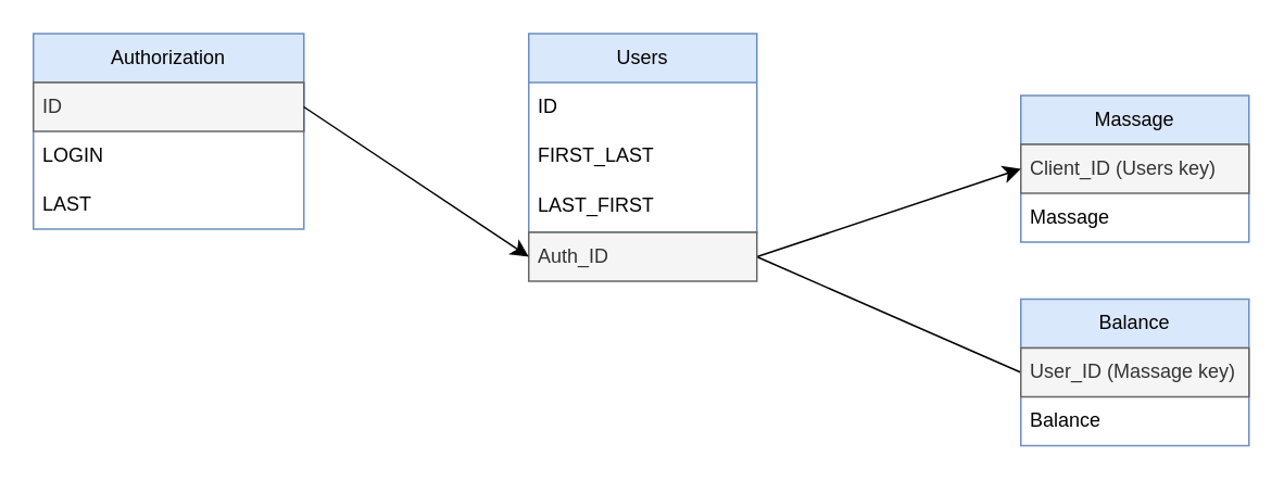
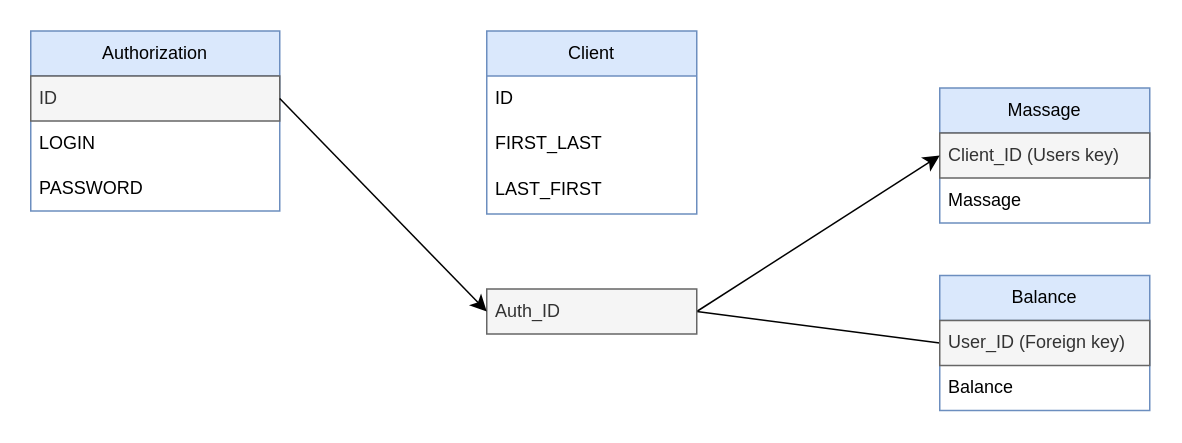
  <mxCell id="0" />
  <mxCell id="1" parent="0" />
  <mxCell id="2" value="Authorization" style="swimlane;fontStyle=0;childLayout=stackLayout;horizontal=1;startSize=30;horizontalStack=0;resizeParent=1;resizeParentMax=0;resizeLast=0;collapsible=1;marginBottom=0;whiteSpace=wrap;html=1;fillColor=#dae8fc;strokeColor=#6c8ebf;" vertex="1" parent="1"><mxGeometry x="20" y="20" width="166" height="120" as="geometry"><mxRectangle x="134" y="209" width="105" height="30" as="alternateBounds" /></mxGeometry></mxCell>
  <mxCell id="3" value="ID" style="text;strokeColor=#666666;fillColor=#f5f5f5;align=left;verticalAlign=middle;spacingLeft=4;spacingRight=4;overflow=hidden;points=[[0,0.5],[1,0.5]];portConstraint=eastwest;rotatable=0;whiteSpace=wrap;html=1;fontColor=#333333;" vertex="1" parent="2"><mxGeometry y="30" width="166" height="30" as="geometry" /></mxCell>
  <mxCell id="4" value="LOGIN" style="text;strokeColor=none;fillColor=none;align=left;verticalAlign=middle;spacingLeft=4;spacingRight=4;overflow=hidden;points=[[0,0.5],[1,0.5]];portConstraint=eastwest;rotatable=0;whiteSpace=wrap;html=1;" vertex="1" parent="2"><mxGeometry y="60" width="166" height="30" as="geometry" /></mxCell>
- <mxCell id="5" value="LAST" style="text;strokeColor=none;fillColor=none;align=left;verticalAlign=middle;spacingLeft=4;spacingRight=4;overflow=hidden;points=[[0,0.5],[1,0.5]];portConstraint=eastwest;rotatable=0;whiteSpace=wrap;html=1;" vertex="1" parent="2"><mxGeometry y="90" width="166" height="30" as="geometry" /></mxCell>
- <mxCell id="6" value="Users" style="swimlane;fontStyle=0;childLayout=stackLayout;horizontal=1;startSize=30;horizontalStack=0;resizeParent=1;resizeParentMax=0;resizeLast=0;collapsible=1;marginBottom=0;whiteSpace=wrap;html=1;fillColor=#dae8fc;strokeColor=#6c8ebf;" vertex="1" parent="1"><mxGeometry x="324" y="20" width="140" height="122" as="geometry" /></mxCell>
+ <mxCell id="5" value="PASSWORD" style="text;strokeColor=none;fillColor=none;align=left;verticalAlign=middle;spacingLeft=4;spacingRight=4;overflow=hidden;points=[[0,0.5],[1,0.5]];portConstraint=eastwest;rotatable=0;whiteSpace=wrap;html=1;" vertex="1" parent="2"><mxGeometry y="90" width="166" height="30" as="geometry" /></mxCell>
+ <mxCell id="6" value="Client" style="swimlane;fontStyle=0;childLayout=stackLayout;horizontal=1;startSize=30;horizontalStack=0;resizeParent=1;resizeParentMax=0;resizeLast=0;collapsible=1;marginBottom=0;whiteSpace=wrap;html=1;fillColor=#dae8fc;strokeColor=#6c8ebf;" vertex="1" parent="1"><mxGeometry x="324" y="20" width="140" height="122" as="geometry" /></mxCell>
  <mxCell id="7" value="ID" style="text;strokeColor=none;fillColor=none;align=left;verticalAlign=middle;spacingLeft=4;spacingRight=4;overflow=hidden;points=[[0,0.5],[1,0.5]];portConstraint=eastwest;rotatable=0;whiteSpace=wrap;html=1;" vertex="1" parent="6"><mxGeometry y="30" width="140" height="30" as="geometry" /></mxCell>
  <mxCell id="8" value="FIRST_LAST" style="text;strokeColor=none;fillColor=none;align=left;verticalAlign=middle;spacingLeft=4;spacingRight=4;overflow=hidden;points=[[0,0.5],[1,0.5]];portConstraint=eastwest;rotatable=0;whiteSpace=wrap;html=1;" vertex="1" parent="6"><mxGeometry y="60" width="140" height="30" as="geometry" /></mxCell>
  <mxCell id="9" value="LAST_FIRST" style="text;strokeColor=none;fillColor=none;align=left;verticalAlign=middle;spacingLeft=4;spacingRight=4;overflow=hidden;points=[[0,0.5],[1,0.5]];portConstraint=eastwest;rotatable=0;whiteSpace=wrap;html=1;" vertex="1" parent="6"><mxGeometry y="90" width="140" height="32" as="geometry" /></mxCell>
  <mxCell id="10" value="Massage" style="swimlane;fontStyle=0;childLayout=stackLayout;horizontal=1;startSize=30;horizontalStack=0;resizeParent=1;resizeParentMax=0;resizeLast=0;collapsible=1;marginBottom=0;whiteSpace=wrap;html=1;fillColor=#dae8fc;strokeColor=#6c8ebf;" vertex="1" parent="1"><mxGeometry x="626" y="58" width="140" height="90" as="geometry" /></mxCell>
  <mxCell id="11" value="Client_ID (Users key)" style="text;strokeColor=#666666;fillColor=#f5f5f5;align=left;verticalAlign=middle;spacingLeft=4;spacingRight=4;overflow=hidden;points=[[0,0.5],[1,0.5]];portConstraint=eastwest;rotatable=0;whiteSpace=wrap;html=1;fontColor=#333333;" vertex="1" parent="10"><mxGeometry y="30" width="140" height="30" as="geometry" /></mxCell>
  <mxCell id="12" value="Massage" style="text;strokeColor=none;fillColor=none;align=left;verticalAlign=middle;spacingLeft=4;spacingRight=4;overflow=hidden;points=[[0,0.5],[1,0.5]];portConstraint=eastwest;rotatable=0;whiteSpace=wrap;html=1;" vertex="1" parent="10"><mxGeometry y="60" width="140" height="30" as="geometry" /></mxCell>
  <mxCell id="13" style="edgeStyle=none;curved=1;rounded=0;orthogonalLoop=1;jettySize=auto;html=1;exitX=1;exitY=0.5;exitDx=0;exitDy=0;entryX=0;entryY=0.5;entryDx=0;entryDy=0;fontSize=12;startSize=8;endSize=8;" edge="1" parent="1" source="15" target="10"><mxGeometry relative="1" as="geometry" /></mxCell>
  <mxCell id="14" style="edgeStyle=none;curved=1;rounded=0;orthogonalLoop=1;jettySize=auto;html=1;exitX=1;exitY=0.5;exitDx=0;exitDy=0;entryX=0;entryY=0.5;entryDx=0;entryDy=0;fontSize=12;startSize=8;endSize=8;endArrow=none;" edge="1" parent="1" source="15" target="17"><mxGeometry relative="1" as="geometry" /></mxCell>
- <mxCell id="15" value="Auth_ID" style="text;align=left;verticalAlign=middle;spacingLeft=4;spacingRight=4;overflow=hidden;points=[[0,0.5],[1,0.5]];portConstraint=eastwest;rotatable=0;whiteSpace=wrap;html=1;fillColor=#f5f5f5;fontColor=#333333;strokeColor=#666666;" vertex="1" parent="1"><mxGeometry x="324" y="142" width="140" height="30" as="geometry" /></mxCell>
+ <mxCell id="15" value="Auth_ID" style="text;align=left;verticalAlign=middle;spacingLeft=4;spacingRight=4;overflow=hidden;points=[[0,0.5],[1,0.5]];portConstraint=eastwest;rotatable=0;whiteSpace=wrap;html=1;fillColor=#f5f5f5;fontColor=#333333;strokeColor=#666666;" vertex="1" parent="1"><mxGeometry x="324" y="192" width="140" height="30" as="geometry" /></mxCell>
  <mxCell id="16" value="Balance" style="swimlane;fontStyle=0;childLayout=stackLayout;horizontal=1;startSize=30;horizontalStack=0;resizeParent=1;resizeParentMax=0;resizeLast=0;collapsible=1;marginBottom=0;whiteSpace=wrap;html=1;fillColor=#dae8fc;strokeColor=#6c8ebf;" vertex="1" parent="1"><mxGeometry x="626" y="183" width="140" height="90" as="geometry" /></mxCell>
- <mxCell id="17" value="User_ID&amp;nbsp;&lt;span style=&quot;color: rgb(51, 51, 51);&quot;&gt;(Massage key)&lt;/span&gt;" style="text;strokeColor=#666666;fillColor=#f5f5f5;align=left;verticalAlign=middle;spacingLeft=4;spacingRight=4;overflow=hidden;points=[[0,0.5],[1,0.5]];portConstraint=eastwest;rotatable=0;whiteSpace=wrap;html=1;fontColor=#333333;" vertex="1" parent="16"><mxGeometry y="30" width="140" height="30" as="geometry" /></mxCell>
+ <mxCell id="17" value="User_ID&amp;nbsp;&lt;span style=&quot;color: rgb(51, 51, 51);&quot;&gt;(Foreign key)&lt;/span&gt;" style="text;strokeColor=#666666;fillColor=#f5f5f5;align=left;verticalAlign=middle;spacingLeft=4;spacingRight=4;overflow=hidden;points=[[0,0.5],[1,0.5]];portConstraint=eastwest;rotatable=0;whiteSpace=wrap;html=1;fontColor=#333333;" vertex="1" parent="16"><mxGeometry y="30" width="140" height="30" as="geometry" /></mxCell>
  <mxCell id="18" value="Balance" style="text;strokeColor=none;fillColor=none;align=left;verticalAlign=middle;spacingLeft=4;spacingRight=4;overflow=hidden;points=[[0,0.5],[1,0.5]];portConstraint=eastwest;rotatable=0;whiteSpace=wrap;html=1;" vertex="1" parent="16"><mxGeometry y="60" width="140" height="30" as="geometry" /></mxCell>
  <mxCell id="19" style="edgeStyle=none;curved=1;rounded=0;orthogonalLoop=1;jettySize=auto;html=1;exitX=1;exitY=0.5;exitDx=0;exitDy=0;entryX=0;entryY=0.5;entryDx=0;entryDy=0;fontSize=12;startSize=8;endSize=8;" edge="1" parent="1" source="3" target="15"><mxGeometry relative="1" as="geometry" /></mxCell>
